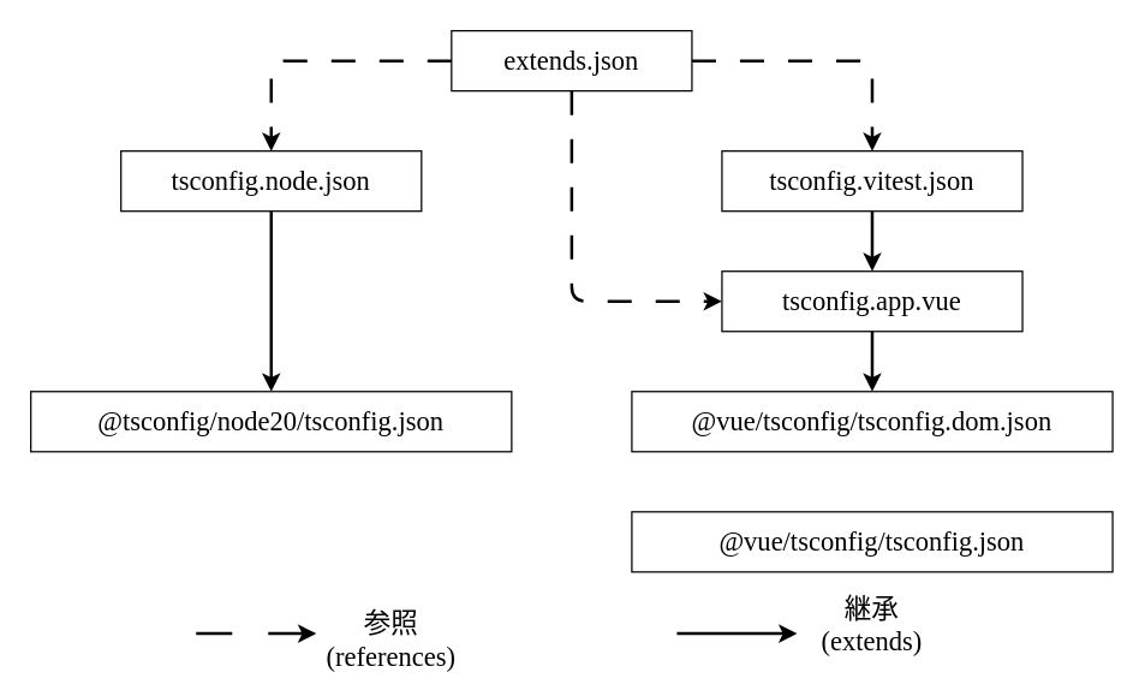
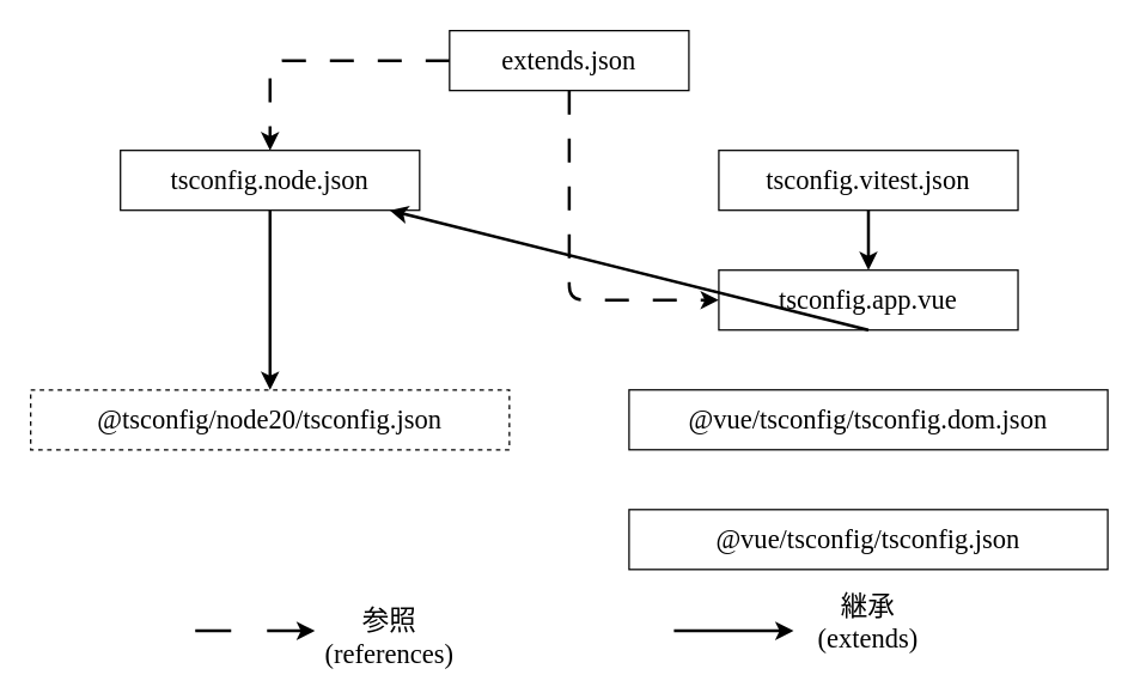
  <mxCell id="0" />
  <mxCell id="1" parent="0" />
- <mxCell id="2" style="edgeStyle=orthogonalEdgeStyle;html=1;exitX=1;exitY=0.5;exitDx=0;exitDy=0;entryX=0.5;entryY=0;entryDx=0;entryDy=0;fontFamily=Noto Sans JP;fontSource=https%3A%2F%2Ffonts.googleapis.com%2Fcss%3Ffamily%3DNoto%2BSans%2BJP;fontSize=18;dashed=1;dashPattern=8 8;strokeColor=#000000;strokeWidth=2;" edge="1" parent="1" source="5" target="7"><mxGeometry relative="1" as="geometry" /></mxCell>
  <mxCell id="3" style="edgeStyle=orthogonalEdgeStyle;html=1;exitX=0;exitY=0.5;exitDx=0;exitDy=0;entryX=0.5;entryY=0;entryDx=0;entryDy=0;fontFamily=Noto Sans JP;fontSource=https%3A%2F%2Ffonts.googleapis.com%2Fcss%3Ffamily%3DNoto%2BSans%2BJP;fontSize=18;dashed=1;dashPattern=8 8;strokeColor=#000000;strokeWidth=2;" edge="1" parent="1" source="5" target="11"><mxGeometry relative="1" as="geometry" /></mxCell>
  <mxCell id="4" style="edgeStyle=orthogonalEdgeStyle;html=1;exitX=0.5;exitY=1;exitDx=0;exitDy=0;entryX=0;entryY=0.5;entryDx=0;entryDy=0;fontFamily=Noto Sans JP;fontSource=https%3A%2F%2Ffonts.googleapis.com%2Fcss%3Ffamily%3DNoto%2BSans%2BJP;fontSize=18;dashed=1;dashPattern=8 8;strokeColor=#000000;strokeWidth=2;" edge="1" parent="1" source="5" target="9"><mxGeometry relative="1" as="geometry" /></mxCell>
  <mxCell id="5" value="&lt;font color=&quot;#000000&quot;&gt;extends.json&lt;/font&gt;" style="rounded=0;whiteSpace=wrap;html=1;fillColor=none;fontFamily=Noto Sans JP;fontSource=https%3A%2F%2Ffonts.googleapis.com%2Fcss%3Ffamily%3DNoto%2BSans%2BJP;fontSize=18;strokeColor=#000000;" vertex="1" parent="1"><mxGeometry x="300" y="20" width="160" height="40" as="geometry" /></mxCell>
  <mxCell id="6" style="edgeStyle=none;html=1;exitX=0.5;exitY=1;exitDx=0;exitDy=0;entryX=0.5;entryY=0;entryDx=0;entryDy=0;fontFamily=Noto Sans JP;fontSource=https%3A%2F%2Ffonts.googleapis.com%2Fcss%3Ffamily%3DNoto%2BSans%2BJP;fontSize=18;strokeColor=#000000;strokeWidth=2;" edge="1" parent="1" source="7" target="9"><mxGeometry relative="1" as="geometry" /></mxCell>
  <mxCell id="7" value="&lt;font color=&quot;#000000&quot;&gt;tsconfig.vitest.json&lt;/font&gt;" style="rounded=0;whiteSpace=wrap;html=1;fillColor=none;fontFamily=Noto Sans JP;fontSource=https%3A%2F%2Ffonts.googleapis.com%2Fcss%3Ffamily%3DNoto%2BSans%2BJP;fontSize=18;strokeColor=#000000;" vertex="1" parent="1"><mxGeometry x="480" y="100" width="200" height="40" as="geometry" /></mxCell>
- <mxCell id="8" style="edgeStyle=none;html=1;exitX=0.5;exitY=1;exitDx=0;exitDy=0;entryX=0.5;entryY=0;entryDx=0;entryDy=0;fontFamily=Noto Sans JP;fontSource=https%3A%2F%2Ffonts.googleapis.com%2Fcss%3Ffamily%3DNoto%2BSans%2BJP;fontSize=18;strokeColor=#000000;strokeWidth=2;" edge="1" parent="1" source="9" target="12"><mxGeometry relative="1" as="geometry" /></mxCell>
+ <mxCell id="8" style="edgeStyle=none;html=1;exitX=0.5;exitY=1;exitDx=0;exitDy=0;fontFamily=Noto Sans JP;fontSource=https%3A%2F%2Ffonts.googleapis.com%2Fcss%3Ffamily%3DNoto%2BSans%2BJP;fontSize=18;strokeColor=#000000;strokeWidth=2;" edge="1" parent="1" source="9" target="11"><mxGeometry relative="1" as="geometry" /></mxCell>
  <mxCell id="9" value="&lt;font color=&quot;#000000&quot;&gt;tsconfig.app.vue&lt;/font&gt;" style="rounded=0;whiteSpace=wrap;html=1;fillColor=none;fontFamily=Noto Sans JP;fontSource=https%3A%2F%2Ffonts.googleapis.com%2Fcss%3Ffamily%3DNoto%2BSans%2BJP;fontSize=18;strokeColor=#000000;" vertex="1" parent="1"><mxGeometry x="480" y="180" width="200" height="40" as="geometry" /></mxCell>
  <mxCell id="10" style="edgeStyle=none;html=1;exitX=0.5;exitY=1;exitDx=0;exitDy=0;entryX=0.5;entryY=0;entryDx=0;entryDy=0;fontFamily=Noto Sans JP;fontSource=https%3A%2F%2Ffonts.googleapis.com%2Fcss%3Ffamily%3DNoto%2BSans%2BJP;fontSize=18;strokeColor=#000000;strokeWidth=2;" edge="1" parent="1" source="11" target="13"><mxGeometry relative="1" as="geometry" /></mxCell>
  <mxCell id="11" value="&lt;font color=&quot;#000000&quot;&gt;tsconfig.node.json&lt;/font&gt;" style="rounded=0;whiteSpace=wrap;html=1;fillColor=none;fontFamily=Noto Sans JP;fontSource=https%3A%2F%2Ffonts.googleapis.com%2Fcss%3Ffamily%3DNoto%2BSans%2BJP;fontSize=18;strokeColor=#000000;" vertex="1" parent="1"><mxGeometry x="80" y="100" width="200" height="40" as="geometry" /></mxCell>
  <mxCell id="12" value="&lt;font color=&quot;#000000&quot;&gt;@vue/tsconfig/tsconfig.dom.json&lt;/font&gt;" style="rounded=0;whiteSpace=wrap;html=1;fillColor=none;fontFamily=Noto Sans JP;fontSource=https%3A%2F%2Ffonts.googleapis.com%2Fcss%3Ffamily%3DNoto%2BSans%2BJP;fontSize=18;strokeColor=#000000;" vertex="1" parent="1"><mxGeometry x="420" y="260" width="320" height="40" as="geometry" /></mxCell>
- <mxCell id="13" value="&lt;font color=&quot;#000000&quot;&gt;@tsconfig/node20/tsconfig.json&lt;/font&gt;" style="rounded=0;whiteSpace=wrap;html=1;fillColor=none;fontFamily=Noto Sans JP;fontSource=https%3A%2F%2Ffonts.googleapis.com%2Fcss%3Ffamily%3DNoto%2BSans%2BJP;fontSize=18;strokeColor=#000000;" vertex="1" parent="1"><mxGeometry x="20" y="260" width="320" height="40" as="geometry" /></mxCell>
+ <mxCell id="13" value="&lt;font color=&quot;#000000&quot;&gt;@tsconfig/node20/tsconfig.json&lt;/font&gt;" style="rounded=0;whiteSpace=wrap;html=1;fillColor=none;fontFamily=Noto Sans JP;fontSource=https%3A%2F%2Ffonts.googleapis.com%2Fcss%3Ffamily%3DNoto%2BSans%2BJP;fontSize=18;strokeColor=#000000;dashed=1;" vertex="1" parent="1"><mxGeometry x="20" y="260" width="320" height="40" as="geometry" /></mxCell>
  <mxCell id="14" value="&lt;font color=&quot;#000000&quot;&gt;@vue/tsconfig/tsconfig.json&lt;/font&gt;" style="rounded=0;whiteSpace=wrap;html=1;fillColor=none;fontFamily=Noto Sans JP;fontSource=https%3A%2F%2Ffonts.googleapis.com%2Fcss%3Ffamily%3DNoto%2BSans%2BJP;fontSize=18;strokeColor=#000000;" vertex="1" parent="1"><mxGeometry x="420" y="340" width="320" height="40" as="geometry" /></mxCell>
  <mxCell id="15" value="" style="endArrow=classic;html=1;fontFamily=Noto Sans JP;fontSource=https%3A%2F%2Ffonts.googleapis.com%2Fcss%3Ffamily%3DNoto%2BSans%2BJP;fontSize=18;strokeColor=#000000;strokeWidth=2;" edge="1" parent="1"><mxGeometry width="50" height="50" relative="1" as="geometry"><mxPoint x="450" y="421" as="sourcePoint" /><mxPoint x="530" y="421" as="targetPoint" /></mxGeometry></mxCell>
  <mxCell id="16" value="" style="endArrow=classic;html=1;fontFamily=Noto Sans JP;fontSource=https%3A%2F%2Ffonts.googleapis.com%2Fcss%3Ffamily%3DNoto%2BSans%2BJP;fontSize=18;dashed=1;dashPattern=12 12;strokeColor=#000000;strokeWidth=2;" edge="1" parent="1"><mxGeometry width="50" height="50" relative="1" as="geometry"><mxPoint x="130" y="421" as="sourcePoint" /><mxPoint x="210" y="421" as="targetPoint" /></mxGeometry></mxCell>
  <mxCell id="17" value="&lt;font color=&quot;#000000&quot;&gt;参照(references)&lt;/font&gt;" style="text;strokeColor=none;align=center;fillColor=none;html=1;verticalAlign=middle;whiteSpace=wrap;rounded=0;fontFamily=Noto Sans JP;fontSource=https%3A%2F%2Ffonts.googleapis.com%2Fcss%3Ffamily%3DNoto%2BSans%2BJP;fontSize=18;" vertex="1" parent="1"><mxGeometry x="230" y="411" width="60" height="30" as="geometry" /></mxCell>
  <mxCell id="18" value="&lt;font color=&quot;#000000&quot;&gt;継承&lt;br&gt;(extends)&lt;/font&gt;" style="text;strokeColor=none;align=center;fillColor=none;html=1;verticalAlign=middle;whiteSpace=wrap;rounded=0;fontFamily=Noto Sans JP;fontSource=https%3A%2F%2Ffonts.googleapis.com%2Fcss%3Ffamily%3DNoto%2BSans%2BJP;fontSize=18;" vertex="1" parent="1"><mxGeometry x="550" y="401" width="60" height="30" as="geometry" /></mxCell>
